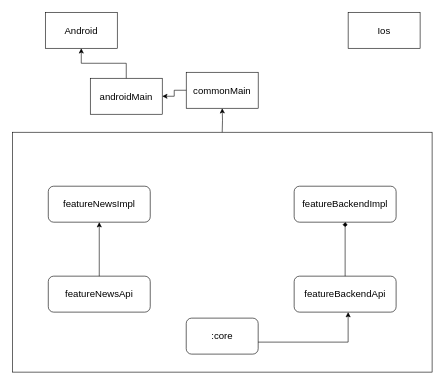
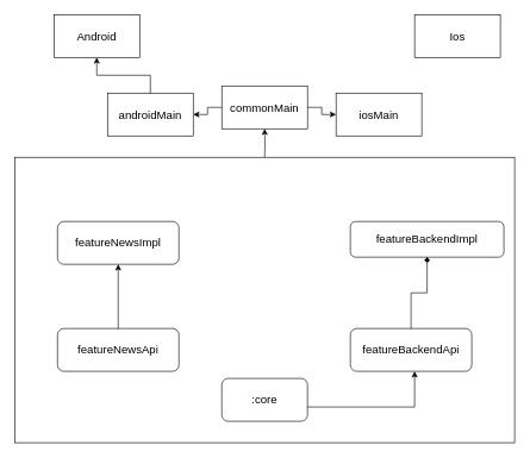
  <mxCell id="0" />
  <mxCell id="1" parent="0" />
  <mxCell id="2" value="" style="rounded=0;whiteSpace=wrap;html=1;align=center;" vertex="1" parent="1"><mxGeometry x="20" y="220" width="700" height="400" as="geometry" /></mxCell>
  <mxCell id="3" value=":core" style="rounded=1;whiteSpace=wrap;html=1;fontSize=16;align=center;" vertex="1" parent="1"><mxGeometry x="310" y="530" width="120" height="60" as="geometry" /></mxCell>
  <mxCell id="4" value="featureBackendApi" style="rounded=1;whiteSpace=wrap;html=1;fontSize=16;align=center;" vertex="1" parent="1"><mxGeometry x="490" y="460" width="170" height="60" as="geometry" /></mxCell>
- <mxCell id="5" value="featureBackendImpl" style="rounded=1;whiteSpace=wrap;html=1;fontSize=16;align=center;" vertex="1" parent="1"><mxGeometry x="490" y="310" width="170" height="60" as="geometry" /></mxCell>
+ <mxCell id="5" value="featureBackendImpl" style="rounded=1;whiteSpace=wrap;html=1;fontSize=16;align=center;" vertex="1" parent="1"><mxGeometry x="490" y="310" width="215" height="50" as="geometry" /></mxCell>
  <mxCell id="6" value="featureNewsImpl" style="rounded=1;whiteSpace=wrap;html=1;fontSize=16;align=center;" vertex="1" parent="1"><mxGeometry x="80" y="310" width="170" height="60" as="geometry" /></mxCell>
  <mxCell id="7" value="featureNewsApi" style="rounded=1;whiteSpace=wrap;html=1;fontSize=16;align=center;" vertex="1" parent="1"><mxGeometry x="80" y="460" width="170" height="60" as="geometry" /></mxCell>
  <mxCell id="8" value="" style="endArrow=classic;html=1;rounded=0;fontSize=16;edgeStyle=orthogonalEdgeStyle;" edge="1" parent="1"><mxGeometry width="50" height="50" relative="1" as="geometry"><mxPoint x="430" y="570" as="sourcePoint" /><mxPoint x="580" y="520" as="targetPoint" /><Array as="points"><mxPoint x="580" y="570" /><mxPoint x="580" y="520" /></Array></mxGeometry></mxCell>
  <mxCell id="9" value="" style="endArrow=classic;html=1;rounded=0;fontSize=16;edgeStyle=orthogonalEdgeStyle;exitX=0.5;exitY=0;exitDx=0;exitDy=0;entryX=0.5;entryY=1;entryDx=0;entryDy=0;" edge="1" parent="1" source="7" target="6"><mxGeometry width="50" height="50" relative="1" as="geometry"><mxPoint x="340" y="360" as="sourcePoint" /><mxPoint x="390" y="310" as="targetPoint" /></mxGeometry></mxCell>
  <mxCell id="10" value="" style="endArrow=diamond;html=1;rounded=0;fontSize=16;edgeStyle=orthogonalEdgeStyle;exitX=0.5;exitY=0;exitDx=0;exitDy=0;entryX=0.5;entryY=1;entryDx=0;entryDy=0;" edge="1" parent="1" source="4" target="5"><mxGeometry width="50" height="50" relative="1" as="geometry"><mxPoint x="175" y="470" as="sourcePoint" /><mxPoint x="175" y="380" as="targetPoint" /></mxGeometry></mxCell>
  <mxCell id="11" value="Android" style="rounded=0;whiteSpace=wrap;html=1;fontSize=16;align=center;" vertex="1" parent="1"><mxGeometry x="75" y="20" width="120" height="60" as="geometry" /></mxCell>
  <mxCell id="12" value="Ios" style="rounded=0;whiteSpace=wrap;html=1;fontSize=16;align=center;" vertex="1" parent="1"><mxGeometry x="580" y="20" width="120" height="60" as="geometry" /></mxCell>
  <mxCell id="13" value="commonMain" style="rounded=0;whiteSpace=wrap;html=1;fontSize=16;align=center;" vertex="1" parent="1"><mxGeometry x="310" y="120" width="120" height="60" as="geometry" /></mxCell>
  <mxCell id="14" value="androidMain" style="rounded=0;whiteSpace=wrap;html=1;fontSize=16;align=center;" vertex="1" parent="1"><mxGeometry x="150" y="130" width="120" height="60" as="geometry" /></mxCell>
+ <mxCell id="15" value="iosMain" style="rounded=0;whiteSpace=wrap;html=1;fontSize=16;align=center;" vertex="1" parent="1"><mxGeometry x="470" y="130" width="120" height="60" as="geometry" /></mxCell>
  <mxCell id="16" value="" style="endArrow=classic;html=1;rounded=0;fontSize=16;edgeStyle=orthogonalEdgeStyle;entryX=0.5;entryY=1;entryDx=0;entryDy=0;exitX=0.5;exitY=0;exitDx=0;exitDy=0;" edge="1" parent="1" source="14" target="11"><mxGeometry width="50" height="50" relative="1" as="geometry"><mxPoint x="390" y="280" as="sourcePoint" /><mxPoint x="390" y="230" as="targetPoint" /></mxGeometry></mxCell>
  <mxCell id="17" value="" style="endArrow=classic;html=1;rounded=0;fontSize=16;edgeStyle=orthogonalEdgeStyle;entryX=0.5;entryY=1;entryDx=0;entryDy=0;" edge="1" parent="1" target="13"><mxGeometry width="50" height="50" relative="1" as="geometry"><mxPoint x="370" y="220" as="sourcePoint" /><mxPoint x="390" y="230" as="targetPoint" /></mxGeometry></mxCell>
  <mxCell id="18" value="" style="endArrow=classic;html=1;rounded=0;fontSize=16;edgeStyle=orthogonalEdgeStyle;entryX=1;entryY=0.5;entryDx=0;entryDy=0;exitX=0;exitY=0.5;exitDx=0;exitDy=0;" edge="1" parent="1" source="13" target="14"><mxGeometry width="50" height="50" relative="1" as="geometry"><mxPoint x="340" y="280" as="sourcePoint" /><mxPoint x="390" y="230" as="targetPoint" /></mxGeometry></mxCell>
+ <mxCell id="19" value="" style="endArrow=classic;html=1;rounded=0;fontSize=16;edgeStyle=orthogonalEdgeStyle;entryX=0;entryY=0.5;entryDx=0;entryDy=0;exitX=1;exitY=0.5;exitDx=0;exitDy=0;" edge="1" parent="1" source="13" target="15"><mxGeometry width="50" height="50" relative="1" as="geometry"><mxPoint x="340" y="280" as="sourcePoint" /><mxPoint x="390" y="230" as="targetPoint" /></mxGeometry></mxCell>
